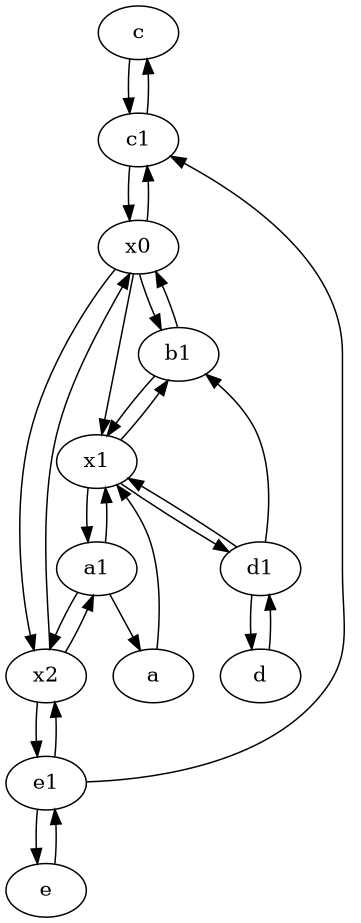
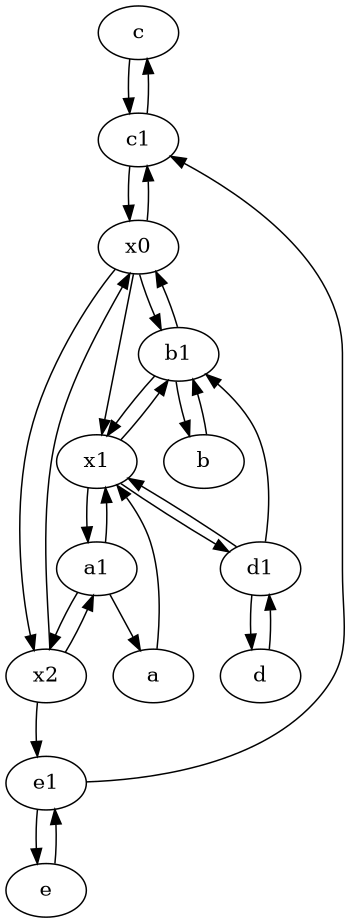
  digraph {
    c
    c1
    x0
    a1
    x2
    a
    x1
    e1
    e
    b1
    d1
+   b
    d
    c -> c1
    c1 -> c
    c1 -> x0
    x0 -> c1
    x0 -> x2
    x0 -> x1
    x0 -> b1
    a1 -> x2
    a1 -> a
    a1 -> x1
    x2 -> x0
    x2 -> a1
    x2 -> e1
    a -> x1
    x1 -> a1
    x1 -> b1
    x1 -> d1
    e1 -> c1
-   e1 -> x2
    e1 -> e
    e -> e1
    b1 -> x0
    b1 -> x1
+   b1 -> b
    d1 -> x1
    d1 -> b1
    d1 -> d
+   b -> b1
    d -> d1
  }
